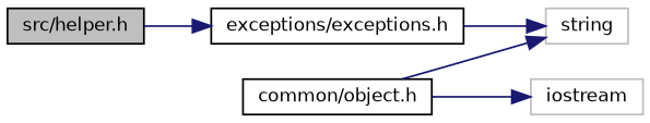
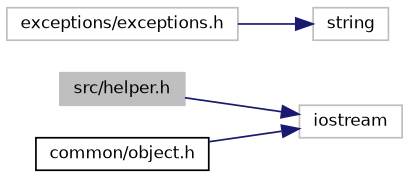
  digraph {
    rankdir=LR
    node [color=black fillcolor=white fontname=Helvetica fontsize=10 shape=record style=filled]
    edge [color=midnightblue fontname=Helvetica fontsize=10 labelfontname=Helvetica labelfontsize=10 style=solid]
-   n1 [fillcolor=grey75 fontcolor=black height=0.2 label="src/helper.h" width=0.4]
-   n2 [height=0.2 label="exceptions/exceptions.h" width=0.4]
+   n1 [color=grey75 fillcolor=grey75 fontcolor=black height=0.2 label="src/helper.h" width=0.4]
+   n2 [color=grey75 height=0.2 label="exceptions/exceptions.h" width=0.4]
    n3 [height=0.2 label="common/object.h" width=0.4]
    n4 [color=grey75 height=0.2 label=iostream width=0.4]
    n5 [color=grey75 height=0.2 label=string width=0.4]
-   n1 -> n2
+   n1 -> n4
    n2 -> n5
    n3 -> n4
-   n3 -> n5
  }
